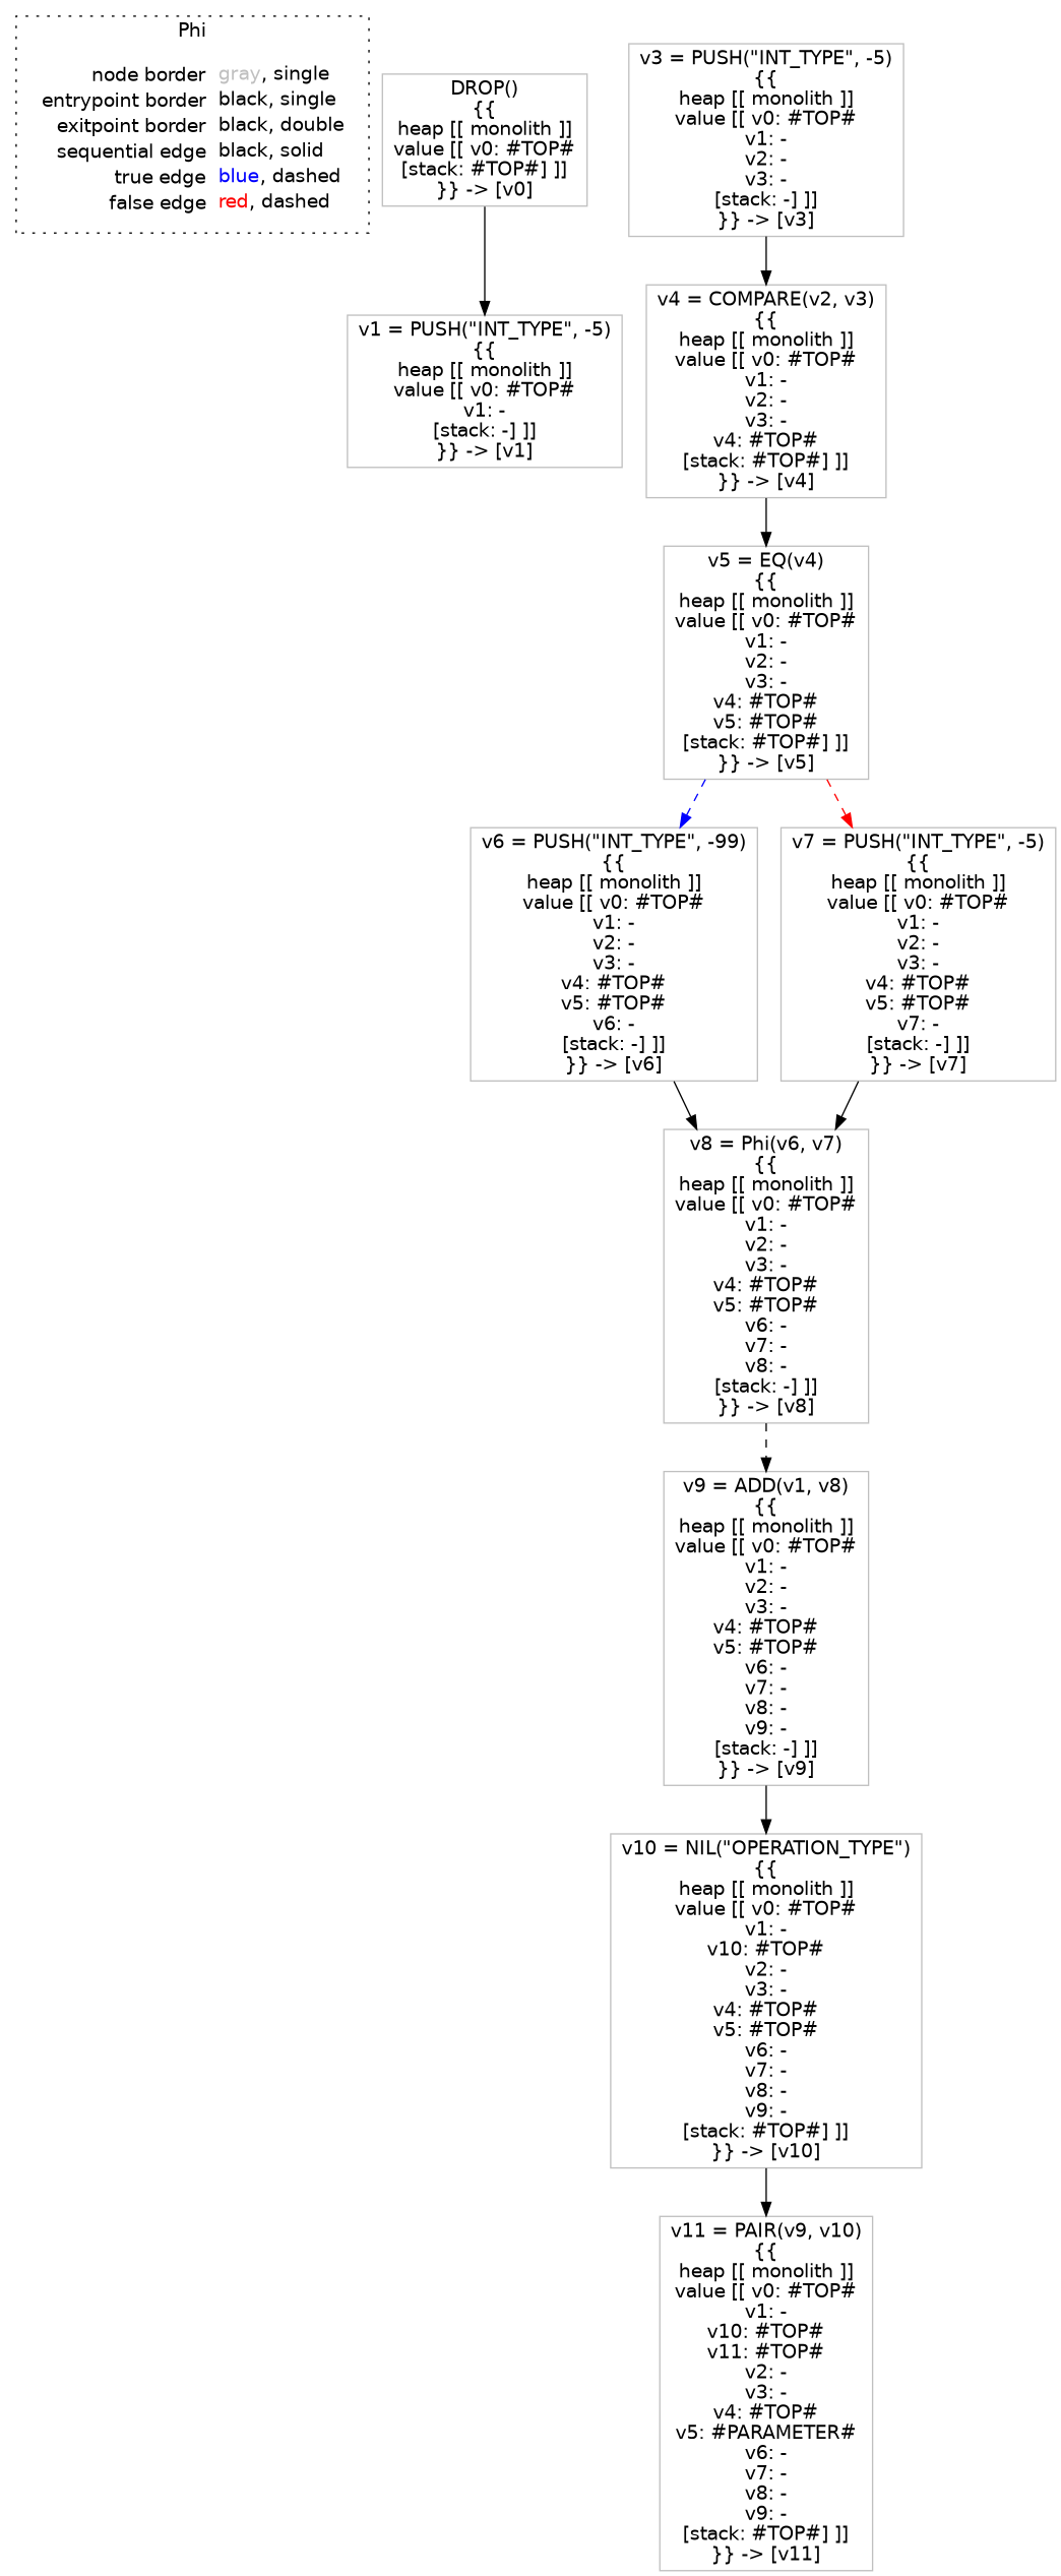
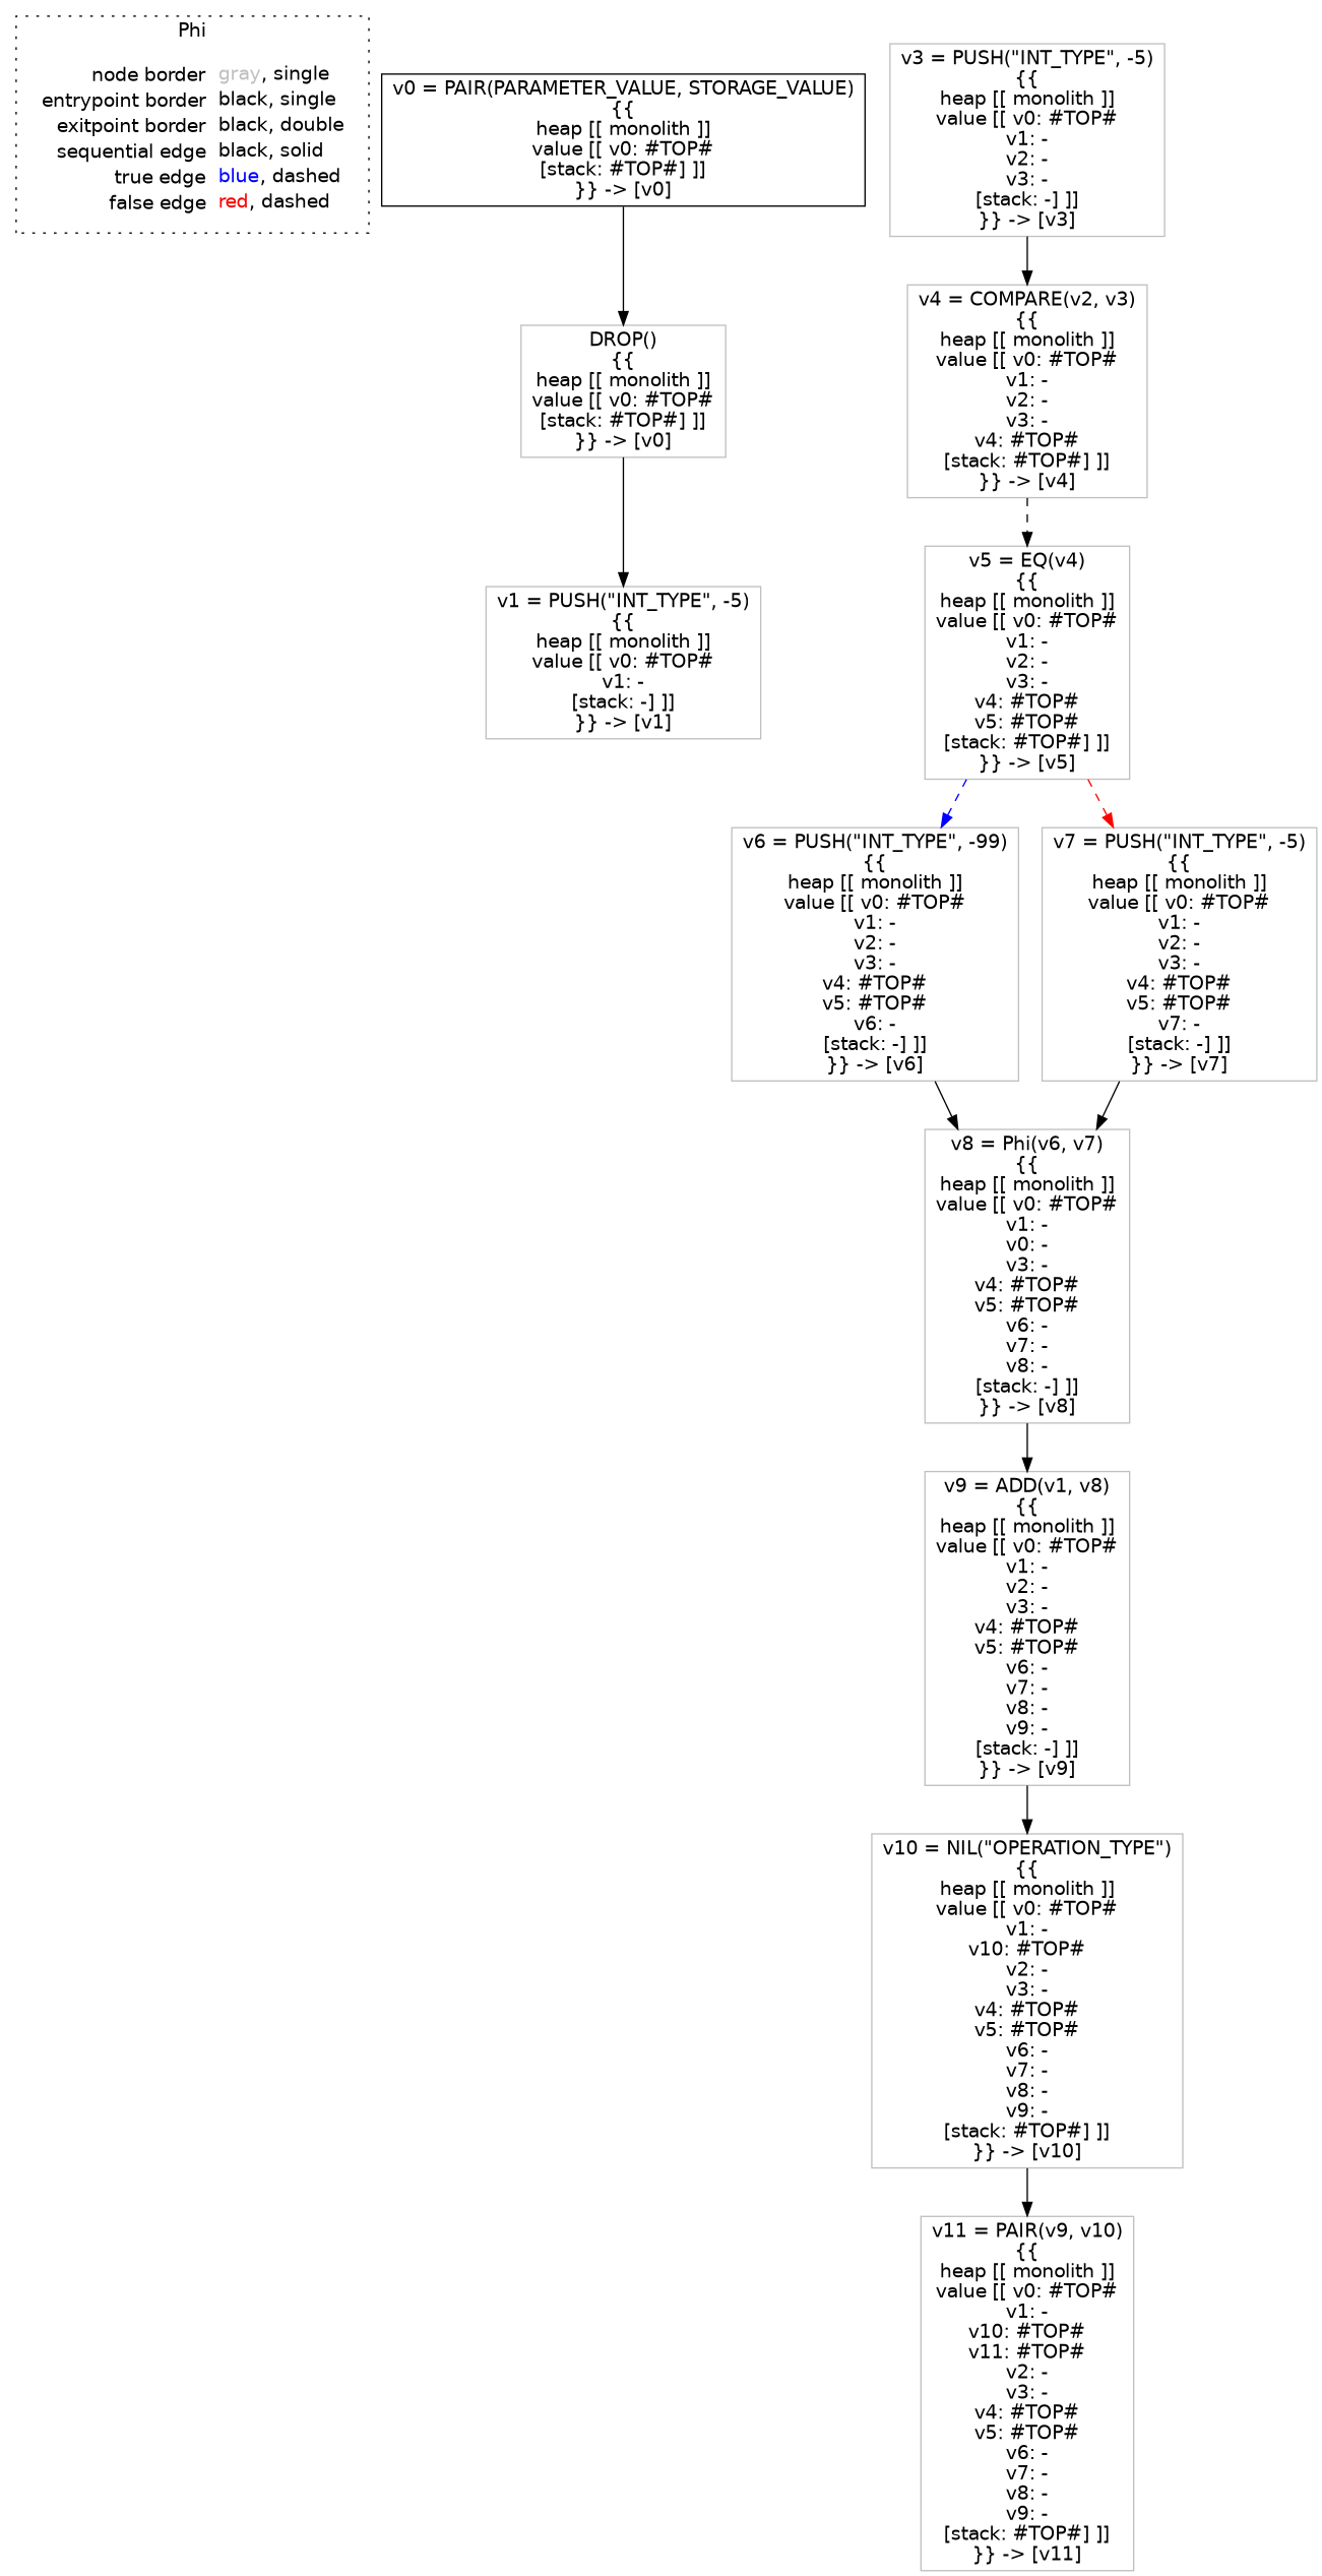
  digraph {
    fontname="DejaVu Sans"
    node [fontname="DejaVu Sans" shape=rect color=gray]
    edge [color=black fontname="DejaVu Sans"]
    n1 [label=<<table border="0" cellpadding="2" cellspacing="0" cellborder="0"><tr><td align="right">node border&nbsp;</td><td align="left"><font color="gray">gray</font>, single</td></tr><tr><td align="right">entrypoint border&nbsp;</td><td align="left"><font color="black">black</font>, single</td></tr><tr><td align="right">exitpoint border&nbsp;</td><td align="left"><font color="black">black</font>, double</td></tr><tr><td align="right">sequential edge&nbsp;</td><td align="left"><font color="black">black</font>, solid</td></tr><tr><td align="right">true edge&nbsp;</td><td align="left"><font color="blue">blue</font>, dashed</td></tr><tr><td align="right">false edge&nbsp;</td><td align="left"><font color="red">red</font>, dashed</td></tr></table>> shape=plaintext color=""]
+   n2 [color=black label=<v0 = PAIR(PARAMETER_VALUE, STORAGE_VALUE)<BR/>{{<BR/>heap [[ monolith ]]<BR/>value [[ v0: #TOP#<BR/>[stack: #TOP#] ]]<BR/>}} -&gt; [v0]>]
    n3 [label=<DROP()<BR/>{{<BR/>heap [[ monolith ]]<BR/>value [[ v0: #TOP#<BR/>[stack: #TOP#] ]]<BR/>}} -&gt; [v0]>]
    n4 [label=<v1 = PUSH(&quot;INT_TYPE&quot;, -5)<BR/>{{<BR/>heap [[ monolith ]]<BR/>value [[ v0: #TOP#<BR/>v1: -<BR/>[stack: -] ]]<BR/>}} -&gt; [v1]>]
    n5 [label=<v4 = COMPARE(v2, v3)<BR/>{{<BR/>heap [[ monolith ]]<BR/>value [[ v0: #TOP#<BR/>v1: -<BR/>v2: -<BR/>v3: -<BR/>v4: #TOP#<BR/>[stack: #TOP#] ]]<BR/>}} -&gt; [v4]>]
    n6 [label=<v5 = EQ(v4)<BR/>{{<BR/>heap [[ monolith ]]<BR/>value [[ v0: #TOP#<BR/>v1: -<BR/>v2: -<BR/>v3: -<BR/>v4: #TOP#<BR/>v5: #TOP#<BR/>[stack: #TOP#] ]]<BR/>}} -&gt; [v5]>]
    n7 [label=<v6 = PUSH(&quot;INT_TYPE&quot;, -99)<BR/>{{<BR/>heap [[ monolith ]]<BR/>value [[ v0: #TOP#<BR/>v1: -<BR/>v2: -<BR/>v3: -<BR/>v4: #TOP#<BR/>v5: #TOP#<BR/>v6: -<BR/>[stack: -] ]]<BR/>}} -&gt; [v6]>]
    n8 [label=<v7 = PUSH(&quot;INT_TYPE&quot;, -5)<BR/>{{<BR/>heap [[ monolith ]]<BR/>value [[ v0: #TOP#<BR/>v1: -<BR/>v2: -<BR/>v3: -<BR/>v4: #TOP#<BR/>v5: #TOP#<BR/>v7: -<BR/>[stack: -] ]]<BR/>}} -&gt; [v7]>]
    n9 [label=<v3 = PUSH(&quot;INT_TYPE&quot;, -5)<BR/>{{<BR/>heap [[ monolith ]]<BR/>value [[ v0: #TOP#<BR/>v1: -<BR/>v2: -<BR/>v3: -<BR/>[stack: -] ]]<BR/>}} -&gt; [v3]>]
    n10 [label=<v10 = NIL(&quot;OPERATION_TYPE&quot;)<BR/>{{<BR/>heap [[ monolith ]]<BR/>value [[ v0: #TOP#<BR/>v1: -<BR/>v10: #TOP#<BR/>v2: -<BR/>v3: -<BR/>v4: #TOP#<BR/>v5: #TOP#<BR/>v6: -<BR/>v7: -<BR/>v8: -<BR/>v9: -<BR/>[stack: #TOP#] ]]<BR/>}} -&gt; [v10]>]
-   n11 [label=<v11 = PAIR(v9, v10)<BR/>{{<BR/>heap [[ monolith ]]<BR/>value [[ v0: #TOP#<BR/>v1: -<BR/>v10: #TOP#<BR/>v11: #TOP#<BR/>v2: -<BR/>v3: -<BR/>v4: #TOP#<BR/>v5: #PARAMETER#<BR/>v6: -<BR/>v7: -<BR/>v8: -<BR/>v9: -<BR/>[stack: #TOP#] ]]<BR/>}} -&gt; [v11]>]
-   n12 [label=<v8 = Phi(v6, v7)<BR/>{{<BR/>heap [[ monolith ]]<BR/>value [[ v0: #TOP#<BR/>v1: -<BR/>v2: -<BR/>v3: -<BR/>v4: #TOP#<BR/>v5: #TOP#<BR/>v6: -<BR/>v7: -<BR/>v8: -<BR/>[stack: -] ]]<BR/>}} -&gt; [v8]>]
+   n11 [label=<v11 = PAIR(v9, v10)<BR/>{{<BR/>heap [[ monolith ]]<BR/>value [[ v0: #TOP#<BR/>v1: -<BR/>v10: #TOP#<BR/>v11: #TOP#<BR/>v2: -<BR/>v3: -<BR/>v4: #TOP#<BR/>v5: #TOP#<BR/>v6: -<BR/>v7: -<BR/>v8: -<BR/>v9: -<BR/>[stack: #TOP#] ]]<BR/>}} -&gt; [v11]>]
+   n12 [label=<v8 = Phi(v6, v7)<BR/>{{<BR/>heap [[ monolith ]]<BR/>value [[ v0: #TOP#<BR/>v1: -<BR/>v0: -<BR/>v3: -<BR/>v4: #TOP#<BR/>v5: #TOP#<BR/>v6: -<BR/>v7: -<BR/>v8: -<BR/>[stack: -] ]]<BR/>}} -&gt; [v8]>]
    n13 [label=<v9 = ADD(v1, v8)<BR/>{{<BR/>heap [[ monolith ]]<BR/>value [[ v0: #TOP#<BR/>v1: -<BR/>v2: -<BR/>v3: -<BR/>v4: #TOP#<BR/>v5: #TOP#<BR/>v6: -<BR/>v7: -<BR/>v8: -<BR/>v9: -<BR/>[stack: -] ]]<BR/>}} -&gt; [v9]>]
    subgraph cluster_1 {
      label=Phi
      style=dotted
      n1
    }
+   n2 -> n3
    n3 -> n4
-   n5 -> n6
+   n5 -> n6 [style=dashed]
    n6 -> n7 [color=blue style=dashed]
    n6 -> n8 [color=red style=dashed]
    n7 -> n12
    n8 -> n12
    n9 -> n5
    n10 -> n11
-   n12 -> n13 [style=dashed]
+   n12 -> n13
    n13 -> n10
  }
